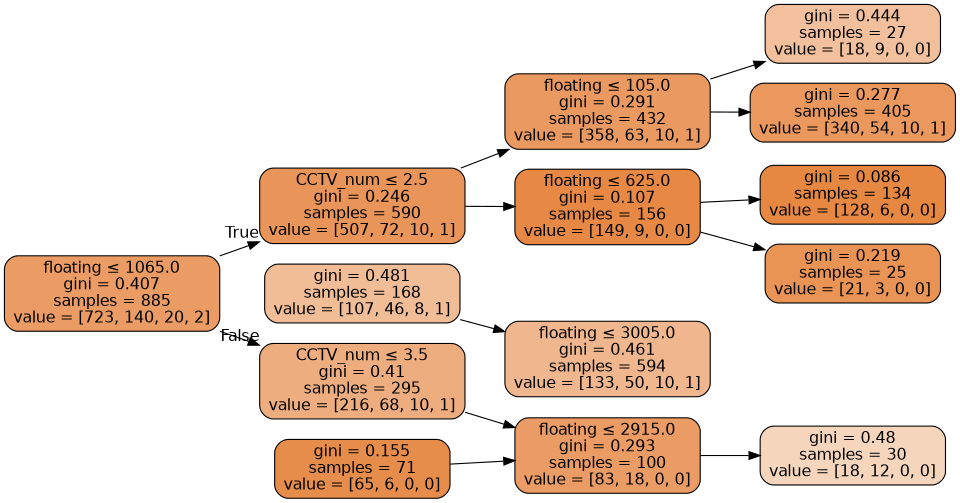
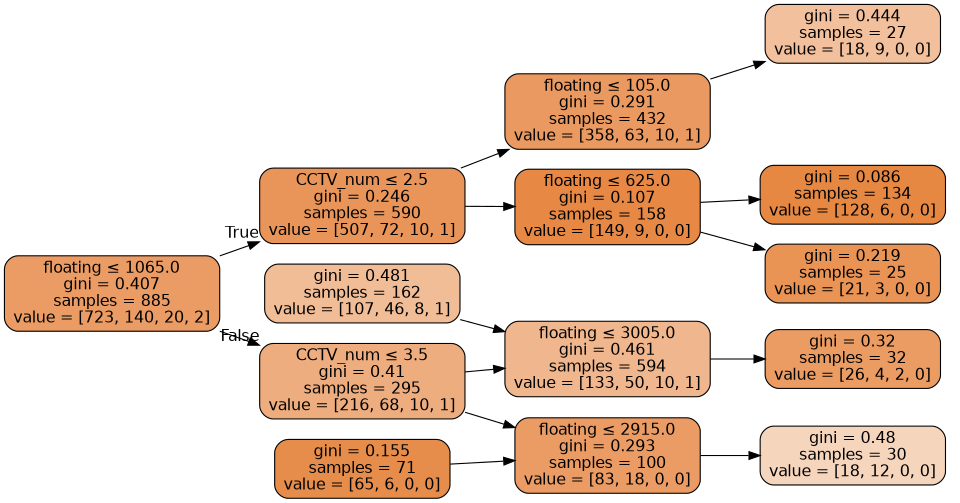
  digraph {
    rankdir=LR
    node [color=black fillcolor="#eb9c64" fontname=helvetica shape=box style="filled, rounded"]
    edge [fontname=helvetica]
    n1 [label=<floating &le; 1065.0<br/>gini = 0.407<br/>samples = 885<br/>value = [723, 140, 20, 2]>]
    n2 [fillcolor="#e99559" label=<CCTV_num &le; 2.5<br/>gini = 0.246<br/>samples = 590<br/>value = [507, 72, 10, 1]>]
    n3 [fillcolor="#eead7e" label=<CCTV_num &le; 3.5<br/>gini = 0.41<br/>samples = 295<br/>value = [216, 68, 10, 1]>]
    n4 [fillcolor="#ea9a61" label=<floating &le; 105.0<br/>gini = 0.291<br/>samples = 432<br/>value = [358, 63, 10, 1]>]
-   n5 [fillcolor="#e78945" label=<floating &le; 625.0<br/>gini = 0.107<br/>samples = 156<br/>value = [149, 9, 0, 0]>]
+   n5 [fillcolor="#e78945" label=<floating &le; 625.0<br/>gini = 0.107<br/>samples = 158<br/>value = [149, 9, 0, 0]>]
    n6 [fillcolor="#f0b68d" label=<floating &le; 3005.0<br/>gini = 0.461<br/>samples = 594<br/>value = [133, 50, 10, 1]>]
    n7 [label=<floating &le; 2915.0<br/>gini = 0.293<br/>samples = 100<br/>value = [83, 18, 0, 0]>]
    n8 [fillcolor="#f2c09c" label=<gini = 0.444<br/>samples = 27<br/>value = [18, 9, 0, 0]>]
-   n9 [fillcolor="#ea985e" label=<gini = 0.277<br/>samples = 405<br/>value = [340, 54, 10, 1]>]
    n10 [fillcolor="#e68742" label=<gini = 0.086<br/>samples = 134<br/>value = [128, 6, 0, 0]>]
    n11 [fillcolor="#e99355" label=<gini = 0.219<br/>samples = 25<br/>value = [21, 3, 0, 0]>]
+   n12 [fillcolor="#eb9c63" label=<gini = 0.32<br/>samples = 32<br/>value = [26, 4, 2, 0]>]
    n13 [fillcolor="#f6d5bd" label=<gini = 0.48<br/>samples = 30<br/>value = [18, 12, 0, 0]>]
-   n14 [fillcolor="#f1bd97" label=<gini = 0.481<br/>samples = 168<br/>value = [107, 46, 8, 1]>]
+   n14 [fillcolor="#f1bd97" label=<gini = 0.481<br/>samples = 162<br/>value = [107, 46, 8, 1]>]
    n15 [fillcolor="#e78d4b" label=<gini = 0.155<br/>samples = 71<br/>value = [65, 6, 0, 0]>]
    n1 -> n2 [headlabel=True labelangle=45 labeldistance=2.5]
    n1 -> n3 [headlabel=False labelangle=-45 labeldistance=2.5]
    n2 -> n4
    n2 -> n5
+   n3 -> n6
    n3 -> n7
    n4 -> n8
-   n4 -> n9
    n5 -> n10
    n5 -> n11
+   n6 -> n12
    n7 -> n13
    n14 -> n6
    n15 -> n7
  }
